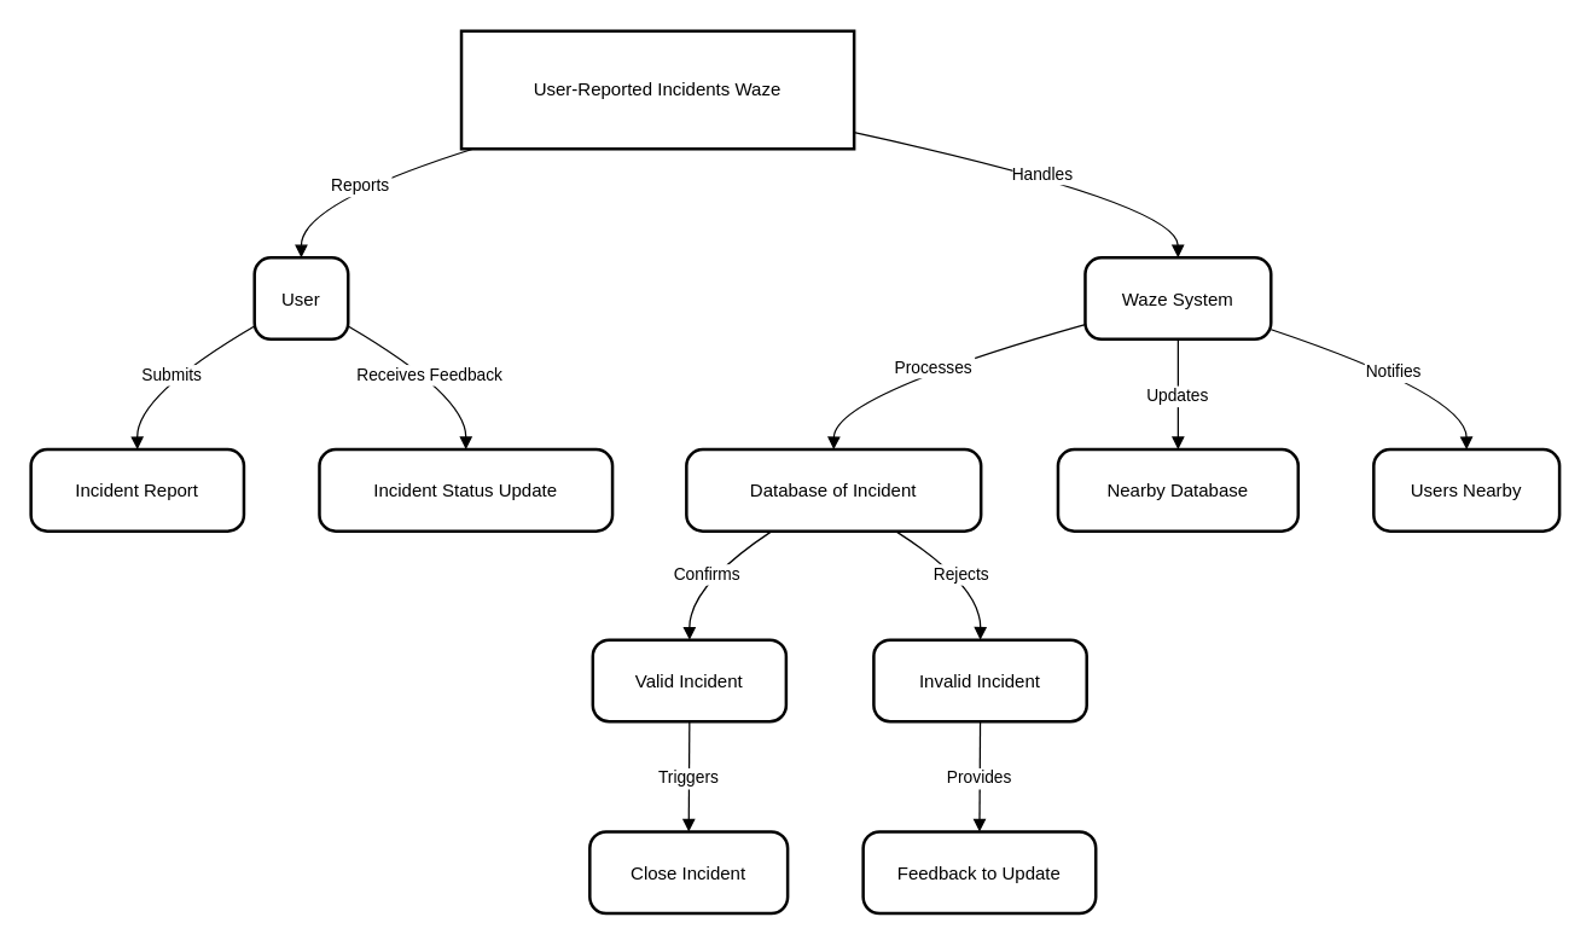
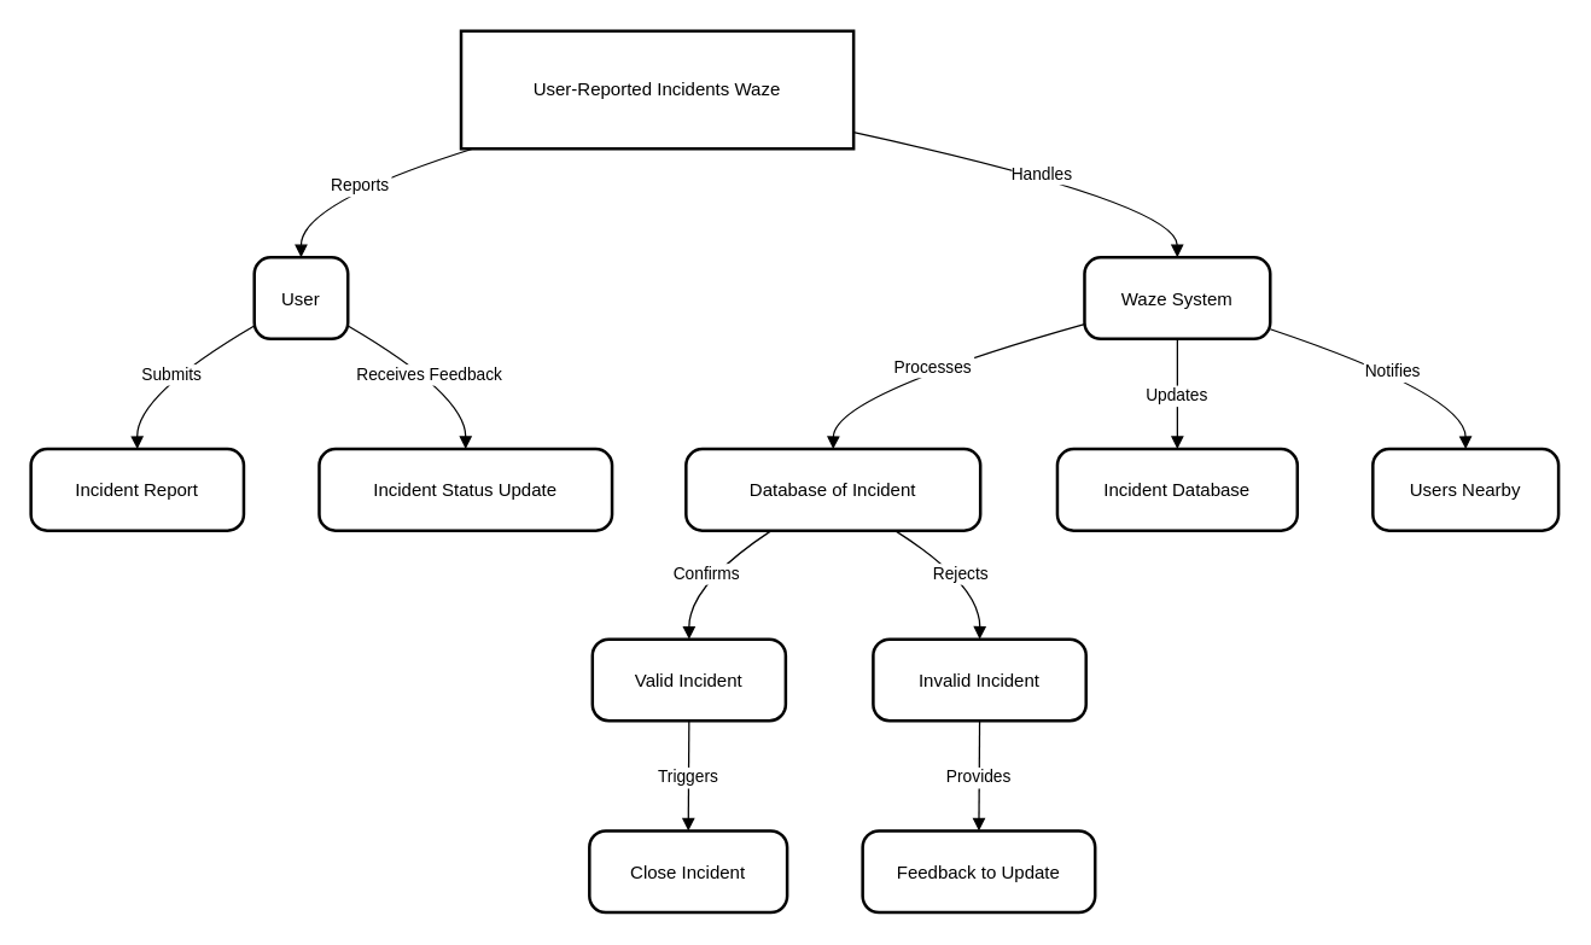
  <mxCell id="0" />
  <mxCell id="1" parent="0" />
  <mxCell id="2" value="User-Reported Incidents Waze" style="whiteSpace=wrap;strokeWidth=2;" vertex="1" parent="1"><mxGeometry x="305" y="20" width="260" height="78" as="geometry" /></mxCell>
  <mxCell id="3" value="User" style="rounded=1;arcSize=20;strokeWidth=2" vertex="1" parent="1"><mxGeometry x="168" y="170" width="62" height="54" as="geometry" /></mxCell>
  <mxCell id="4" value="Waze System" style="rounded=1;arcSize=20;strokeWidth=2" vertex="1" parent="1"><mxGeometry x="718" y="170" width="123" height="54" as="geometry" /></mxCell>
  <mxCell id="5" value="Incident Report" style="rounded=1;arcSize=20;strokeWidth=2" vertex="1" parent="1"><mxGeometry x="20" y="297" width="141" height="54" as="geometry" /></mxCell>
  <mxCell id="6" value="Incident Status Update" style="rounded=1;arcSize=20;strokeWidth=2" vertex="1" parent="1"><mxGeometry x="211" y="297" width="194" height="54" as="geometry" /></mxCell>
  <mxCell id="7" value="Database of Incident" style="rounded=1;arcSize=20;strokeWidth=2" vertex="1" parent="1"><mxGeometry x="454" y="297" width="195" height="54" as="geometry" /></mxCell>
- <mxCell id="8" value="Nearby Database" style="rounded=1;arcSize=20;strokeWidth=2" vertex="1" parent="1"><mxGeometry x="700" y="297" width="159" height="54" as="geometry" /></mxCell>
+ <mxCell id="8" value="Incident Database" style="rounded=1;arcSize=20;strokeWidth=2" vertex="1" parent="1"><mxGeometry x="700" y="297" width="159" height="54" as="geometry" /></mxCell>
  <mxCell id="9" value="Users Nearby" style="rounded=1;arcSize=20;strokeWidth=2" vertex="1" parent="1"><mxGeometry x="909" y="297" width="123" height="54" as="geometry" /></mxCell>
  <mxCell id="10" value="Valid Incident" style="rounded=1;arcSize=20;strokeWidth=2" vertex="1" parent="1"><mxGeometry x="392" y="423" width="128" height="54" as="geometry" /></mxCell>
  <mxCell id="11" value="Invalid Incident" style="rounded=1;arcSize=20;strokeWidth=2" vertex="1" parent="1"><mxGeometry x="578" y="423" width="141" height="54" as="geometry" /></mxCell>
  <mxCell id="12" value="Close Incident" style="rounded=1;arcSize=20;strokeWidth=2" vertex="1" parent="1"><mxGeometry x="390" y="550" width="131" height="54" as="geometry" /></mxCell>
  <mxCell id="13" value="Feedback to Update" style="rounded=1;arcSize=20;strokeWidth=2" vertex="1" parent="1"><mxGeometry x="571" y="550" width="154" height="54" as="geometry" /></mxCell>
  <mxCell id="14" value="Reports" style="curved=1;startArrow=none;endArrow=block;exitX=0.03;exitY=1;entryX=0.5;entryY=0.01;" edge="1" parent="1" source="2" target="3"><mxGeometry relative="1" as="geometry"><Array as="points"><mxPoint x="199" y="134" /></Array></mxGeometry></mxCell>
  <mxCell id="15" value="Handles" style="curved=1;startArrow=none;endArrow=block;exitX=1;exitY=0.86;entryX=0.5;entryY=0.01;" edge="1" parent="1" source="2" target="4"><mxGeometry relative="1" as="geometry"><Array as="points"><mxPoint x="779" y="134" /></Array></mxGeometry></mxCell>
  <mxCell id="16" value="Submits" style="curved=1;startArrow=none;endArrow=block;exitX=0;exitY=0.84;entryX=0.5;entryY=0;" edge="1" parent="1" source="3" target="5"><mxGeometry relative="1" as="geometry"><Array as="points"><mxPoint x="90" y="261" /></Array></mxGeometry></mxCell>
  <mxCell id="17" value="Receives Feedback" style="curved=1;startArrow=none;endArrow=block;exitX=1;exitY=0.84;entryX=0.5;entryY=0;" edge="1" parent="1" source="3" target="6"><mxGeometry relative="1" as="geometry"><Array as="points"><mxPoint x="308" y="261" /></Array></mxGeometry></mxCell>
  <mxCell id="18" value="Processes" style="curved=1;startArrow=none;endArrow=block;exitX=0;exitY=0.82;entryX=0.5;entryY=0;" edge="1" parent="1" source="4" target="7"><mxGeometry relative="1" as="geometry"><Array as="points"><mxPoint x="552" y="261" /></Array></mxGeometry></mxCell>
  <mxCell id="19" value="Updates" style="curved=1;startArrow=none;endArrow=block;exitX=0.5;exitY=1.01;entryX=0.5;entryY=0;" edge="1" parent="1" source="4" target="8"><mxGeometry relative="1" as="geometry"><Array as="points" /></mxGeometry></mxCell>
  <mxCell id="20" value="Notifies" style="curved=1;startArrow=none;endArrow=block;exitX=1;exitY=0.88;entryX=0.5;entryY=0;" edge="1" parent="1" source="4" target="9"><mxGeometry relative="1" as="geometry"><Array as="points"><mxPoint x="970" y="261" /></Array></mxGeometry></mxCell>
  <mxCell id="21" value="Confirms" style="curved=1;startArrow=none;endArrow=block;exitX=0.29;exitY=1;entryX=0.5;entryY=0;" edge="1" parent="1" source="7" target="10"><mxGeometry relative="1" as="geometry"><Array as="points"><mxPoint x="456" y="387" /></Array></mxGeometry></mxCell>
  <mxCell id="22" value="Rejects" style="curved=1;startArrow=none;endArrow=block;exitX=0.71;exitY=1;entryX=0.5;entryY=0;" edge="1" parent="1" source="7" target="11"><mxGeometry relative="1" as="geometry"><Array as="points"><mxPoint x="649" y="387" /></Array></mxGeometry></mxCell>
  <mxCell id="23" value="Triggers" style="curved=1;startArrow=none;endArrow=block;exitX=0.5;exitY=1;entryX=0.5;entryY=-0.01;" edge="1" parent="1" source="10" target="12"><mxGeometry relative="1" as="geometry"><Array as="points" /></mxGeometry></mxCell>
  <mxCell id="24" value="Provides" style="curved=1;startArrow=none;endArrow=block;exitX=0.5;exitY=1;entryX=0.5;entryY=-0.01;" edge="1" parent="1" source="11" target="13"><mxGeometry relative="1" as="geometry"><Array as="points" /></mxGeometry></mxCell>
